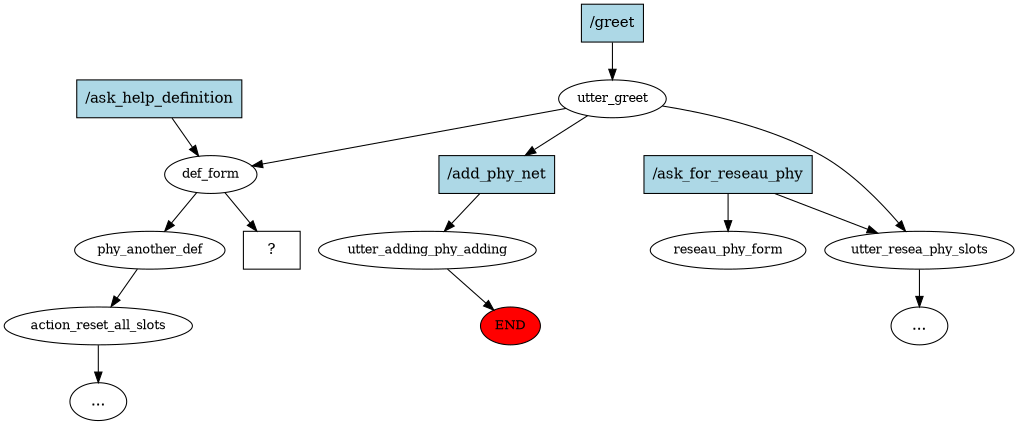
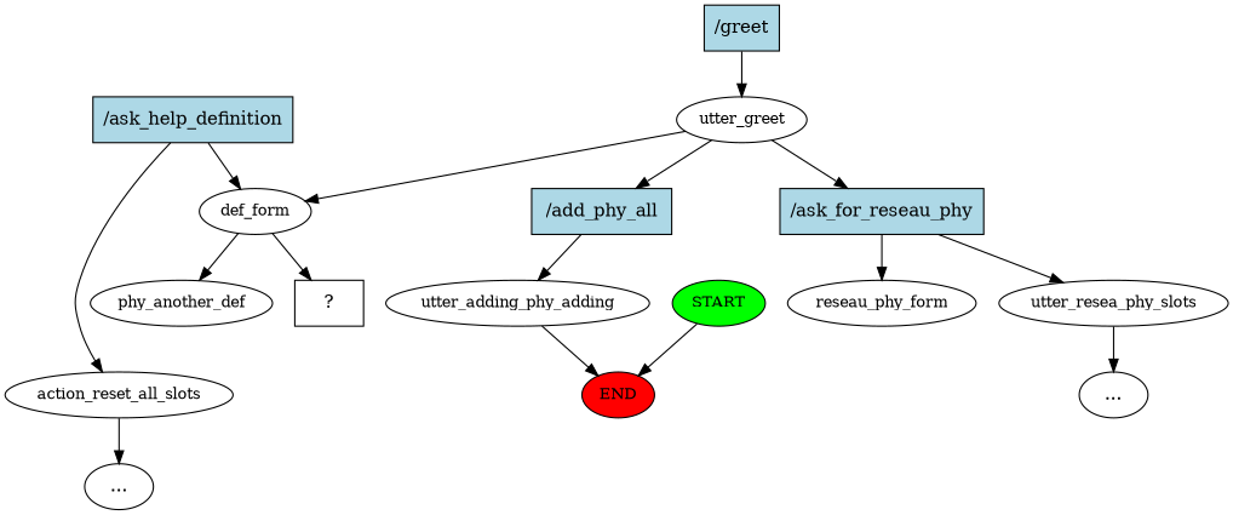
  digraph {
    node [fontsize=12]
+   n1 [fillcolor=green label=START style=filled]
    n2 [fillcolor=red label=END style=filled]
    n3 [fillcolor=lightblue label="/greet" shape=rect style=filled fontsize=""]
    n4 [label=utter_greet]
    n5 [fillcolor=lightblue label="/ask_for_reseau_phy" shape=rect style=filled fontsize=""]
-   n6 [fillcolor=lightblue label="/add_phy_net" shape=rect style=filled fontsize=""]
+   n6 [fillcolor=lightblue label="/add_phy_all" shape=rect style=filled fontsize=""]
    n7 [label=def_form]
    n8 [label=reseau_phy_form]
    n9 [label=utter_resea_phy_slots]
    n10 [label=utter_adding_phy_adding]
    n11 [fillcolor=lightblue label="/ask_help_definition" shape=rect style=filled fontsize=""]
    n12 [label="..." fontsize=""]
    n13 [label=phy_another_def]
    n14 [label="  ?  " shape=rect fontsize=""]
    n15 [label=action_reset_all_slots]
    n16 [label="..." fontsize=""]
+   n1 -> n2
    n3 -> n4
-   n4 -> n9
+   n4 -> n5
    n4 -> n6
    n4 -> n7
    n5 -> n8
    n5 -> n9
    n6 -> n10
    n7 -> n13
    n7 -> n14
    n9 -> n12
    n10 -> n2
    n11 -> n7
-   n13 -> n15
+   n11 -> n15
    n15 -> n16
  }
